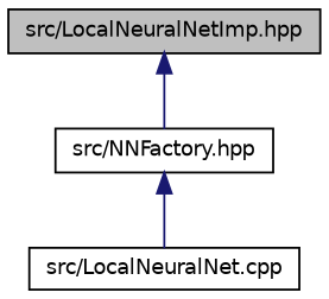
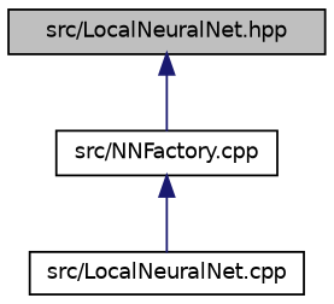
  digraph {
    node [color=black fillcolor=white fontname=Helvetica fontsize=10 shape=record style=filled]
    edge [color=midnightblue dir=back fontname=Helvetica fontsize=10 labelfontname=Helvetica labelfontsize=10 style=solid]
-   n1 [fillcolor=grey75 fontcolor=black height=0.2 label="src/LocalNeuralNetImp.hpp" width=0.4]
-   n2 [height=0.2 label="src/NNFactory.hpp" width=0.4]
+   n1 [fillcolor=grey75 fontcolor=black height=0.2 label="src/LocalNeuralNet.hpp" width=0.4]
+   n2 [height=0.2 label="src/NNFactory.cpp" width=0.4]
    n3 [height=0.2 label="src/LocalNeuralNet.cpp" width=0.4]
    n1 -> n2
    n2 -> n3
  }
